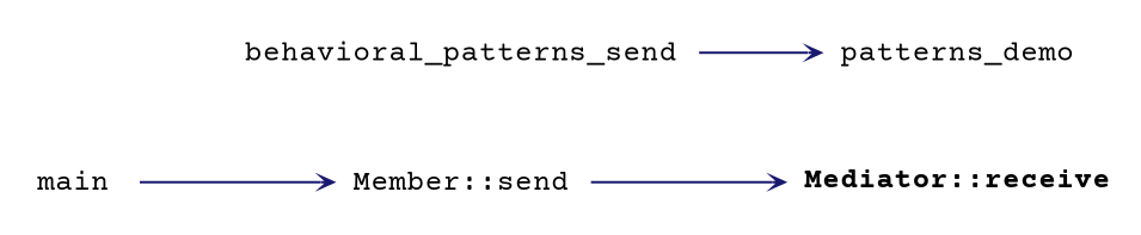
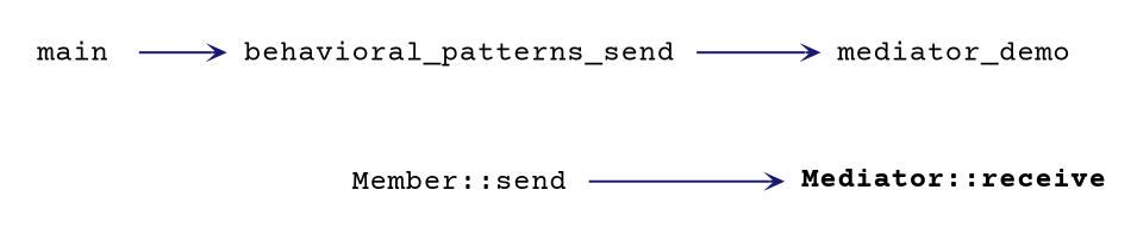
  digraph {
    fontname="Courier Prime"
    rankdir=RL
    node [fontname="Courier Prime" fontsize=12 shape=plaintext]
    edge [arrowhead=open arrowsize=0.5 arrowtail=open color=midnightblue dir=back fontname="Courier Prime" labelfontsize=10 style=solid]
    n1 [label=<<b>Mediator::receive</b>>]
    n2 [label="Member::send"]
-   n3 [label=patterns_demo]
+   n3 [label=mediator_demo]
    n4 [label=behavioral_patterns_send]
    n5 [label=main]
    n1 -> n2
    n3 -> n4
-   n2 -> n5
+   n4 -> n5
  }
